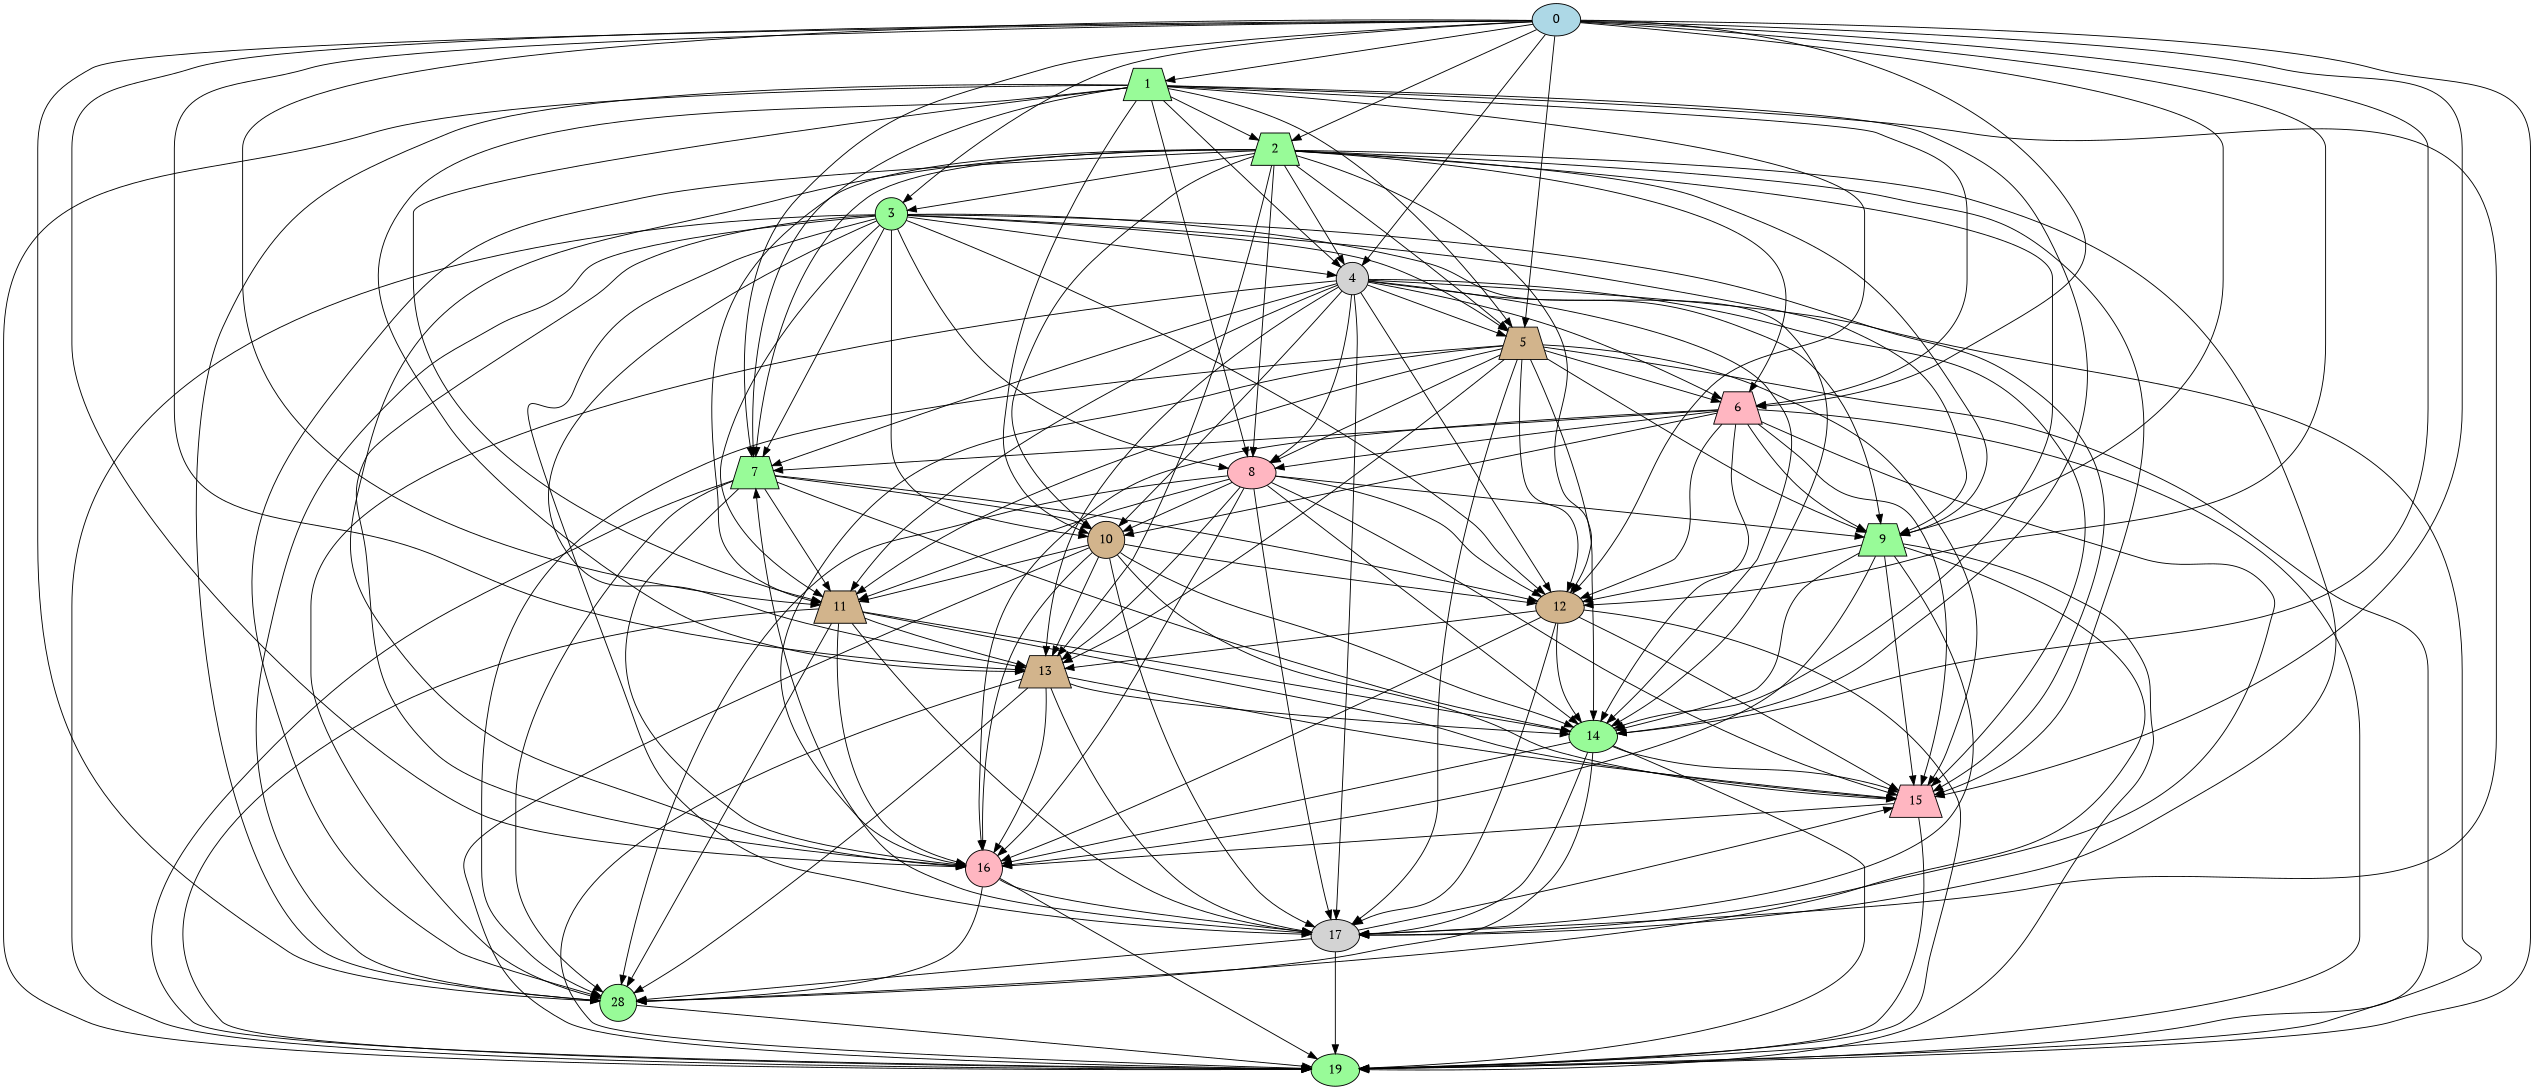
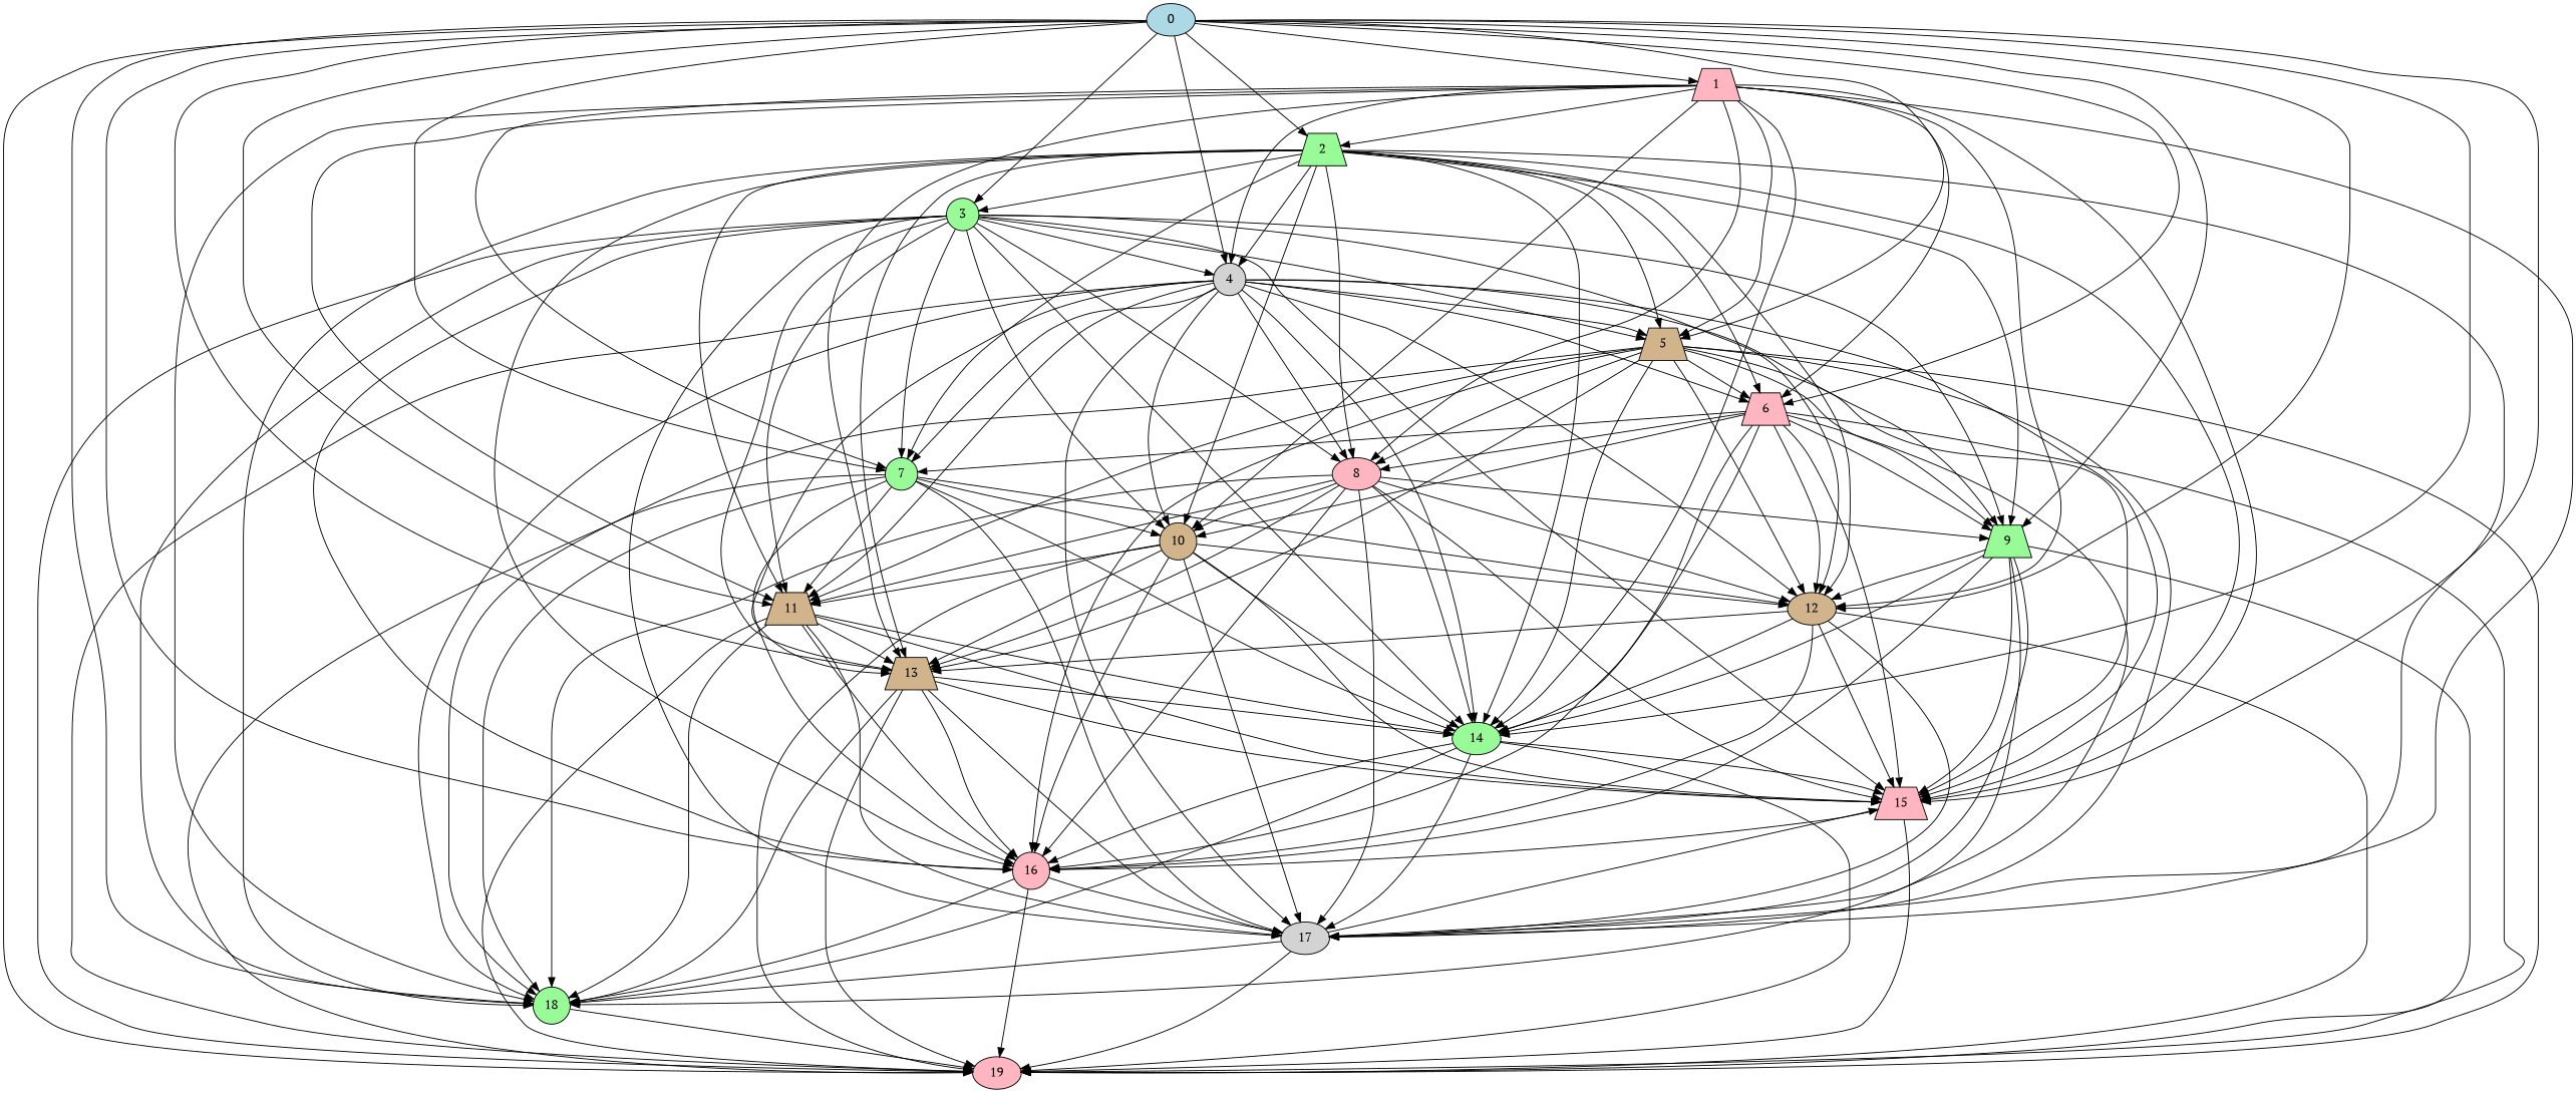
  digraph {
    fontname="PT Serif"
    node [fillcolor=palegreen fontname="PT Serif" shape=trapezium style=filled]
    edge [Label=6 fontname="PT Serif"]
    0 [fillcolor=lightblue shape=ellipse]
-   1
+   1 [fillcolor=lightpink]
    2
    3 [shape=circle]
    4 [fillcolor=lightgrey shape=circle]
    5 [fillcolor=tan]
    6 [fillcolor=lightpink]
-   7
+   7 [shape=circle]
    9
    11 [fillcolor=tan]
    12 [fillcolor=tan shape=ellipse]
    13 [fillcolor=tan]
    14 [shape=ellipse]
    15 [fillcolor=lightpink]
    16 [fillcolor=lightpink shape=circle]
-   18 [shape=circle label=28]
-   19 [shape=ellipse]
+   18 [shape=circle]
+   19 [fillcolor=lightpink shape=ellipse]
    8 [fillcolor=lightpink shape=ellipse]
    10 [fillcolor=tan shape=circle]
    17 [fillcolor=lightgrey shape=ellipse]
    0 -> 1 [Label=2]
    0 -> 2 [Label=4]
    0 -> 3 [Label=3]
    0 -> 4 [Label=3]
    0 -> 5 [Label=8]
    0 -> 6 [Label=3]
    0 -> 7 [Label=10]
    0 -> 9 [Label=9]
    0 -> 11
    0 -> 12 [Label=1]
    0 -> 13 [Label=5]
    0 -> 14 [Label=2]
    0 -> 15 [Label=4]
    0 -> 16 [Label=9]
    0 -> 18 [Label=8]
    0 -> 19 [Label=5]
    1 -> 2 [Label=2]
    1 -> 4 [Label=8]
    1 -> 5 [Label=5]
    1 -> 6 [Label=7]
    1 -> 7 [Label=10]
    1 -> 11 [Label=2]
    1 -> 12
    1 -> 13
    1 -> 14 [Label=8]
-   1 -> 19 [Label=9]
+   1 -> 15 [Label=9]
    1 -> 18 [Label=2]
    1 -> 8 [Label=2]
    1 -> 10 [Label=7]
    1 -> 17 [Label=1]
    2 -> 3 [Label=7]
    2 -> 4 [Label=10]
    2 -> 5 [Label=3]
    2 -> 6 [Label=5]
    2 -> 7 [Label=2]
    2 -> 9 [Label=2]
    2 -> 11 [Label=9]
    2 -> 12 [Label=4]
    2 -> 13 [Label=7]
    2 -> 14 [Label=9]
    2 -> 15 [Label=3]
    2 -> 16 [Label=1]
    2 -> 18 [Label=8]
    2 -> 8 [Label=5]
    2 -> 10 [Label=3]
    2 -> 17 [Label=3]
    3 -> 4 [Label=10]
    3 -> 5
    3 -> 7 [Label=3]
    3 -> 9 [Label=7]
    3 -> 11 [Label=9]
    3 -> 12 [Label=10]
    3 -> 13 [Label=10]
    3 -> 14 [Label=8]
    3 -> 15 [Label=4]
    3 -> 16 [Label=2]
    3 -> 18 [Label=9]
    3 -> 19 [Label=3]
    3 -> 8 [Label=2]
    3 -> 10 [Label=7]
    3 -> 17 [Label=5]
    4 -> 5
    4 -> 6 [Label=1]
    4 -> 7
    4 -> 9
    4 -> 11 [Label=9]
    4 -> 12 [Label=2]
    4 -> 13 [Label=8]
    4 -> 14 [Label=10]
    4 -> 15 [Label=5]
    4 -> 18 [Label=3]
    4 -> 19 [Label=4]
    4 -> 8 [Label=4]
    4 -> 10
    4 -> 17 [Label=9]
    5 -> 6 [Label=1]
    5 -> 9 [Label=5]
    5 -> 11
    5 -> 12 [Label=3]
    5 -> 13 [Label=5]
    5 -> 14 [Label=4]
    5 -> 15
    5 -> 16 [Label=5]
    5 -> 18 [Label=3]
    5 -> 19 [Label=10]
    5 -> 8 [Label=2]
    5 -> 17 [Label=4]
    6 -> 7 [Label=8]
    6 -> 9 [Label=9]
    6 -> 12 [Label=4]
    6 -> 14 [Label=3]
    6 -> 15 [Label=5]
    6 -> 16 [Label=7]
    6 -> 19 [Label=9]
    6 -> 8 [Label=3]
    6 -> 10 [Label=7]
    6 -> 17 [Label=4]
    7 -> 11
    7 -> 12 [Label=10]
    7 -> 14 [Label=8]
    7 -> 16 [Label=4]
    7 -> 18 [Label=7]
    7 -> 19
    7 -> 10 [Label=9]
-   17 -> 7 [Label=7]
+   7 -> 17 [Label=7]
    9 -> 12 [Label=4]
    9 -> 14 [Label=2]
    9 -> 15 [Label=1]
    9 -> 16 [Label=8]
    9 -> 18 [Label=2]
    9 -> 19 [Label=1]
    9 -> 17 [Label=1]
    11 -> 13 [Label=3]
    11 -> 14 [Label=1]
    11 -> 15 [Label=8]
    11 -> 16 [Label=3]
    11 -> 18 [Label=9]
    11 -> 19 [Label=9]
    11 -> 17 [Label=7]
    12 -> 13 [Label=5]
    12 -> 14 [Label=1]
    12 -> 15 [Label=8]
    12 -> 16 [Label=4]
    12 -> 19
    12 -> 17
    13 -> 14
    13 -> 15 [Label=5]
    13 -> 16 [Label=9]
    13 -> 18 [Label=2]
    13 -> 19 [Label=10]
    13 -> 17 [Label=4]
    14 -> 15
    14 -> 16
    14 -> 18
    14 -> 19 [Label=1]
    14 -> 17 [Label=5]
    15 -> 16 [Label=7]
    15 -> 19 [Label=4]
    16 -> 18 [Label=4]
    16 -> 19
    16 -> 17 [Label=1]
    18 -> 19 [Label=7]
    8 -> 9 [Label=2]
    8 -> 11 [Label=1]
    8 -> 12 [Label=5]
    8 -> 13 [Label=8]
    8 -> 14 [Label=9]
    8 -> 15 [Label=3]
    8 -> 16 [Label=10]
    8 -> 18 [Label=4]
    8 -> 10 [Label=8]
    8 -> 17 [Label=8]
    10 -> 11 [Label=7]
    10 -> 12 [Label=9]
    10 -> 13 [Label=1]
    10 -> 14 [Label=7]
    10 -> 15 [Label=1]
    10 -> 16
    10 -> 19 [Label=8]
    10 -> 17 [Label=10]
    17 -> 15 [Label=3]
    17 -> 18 [Label=2]
    17 -> 19 [Label=7]
  }
